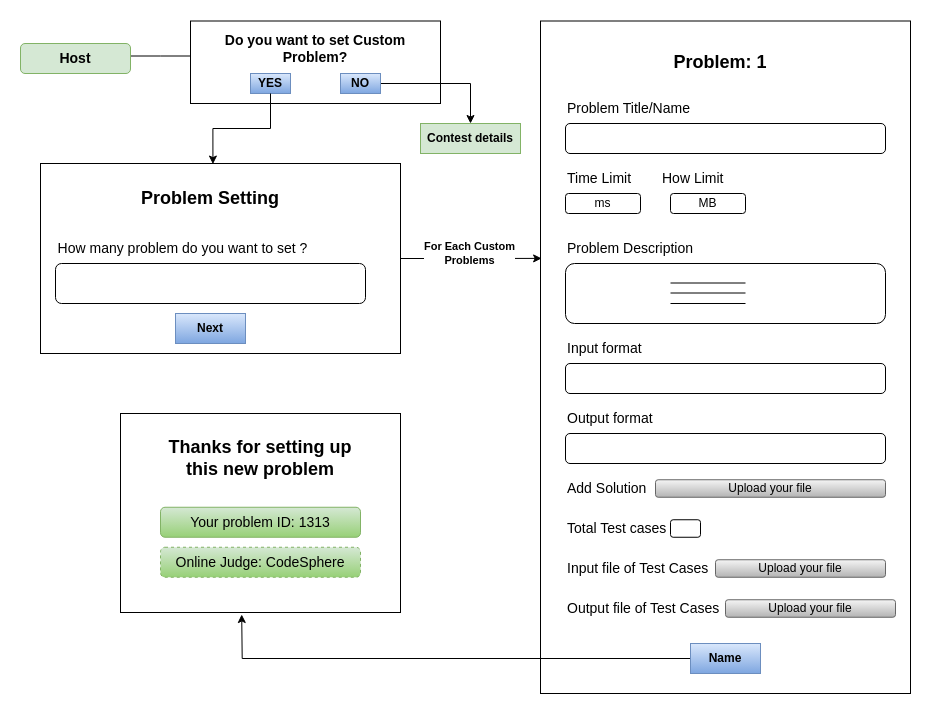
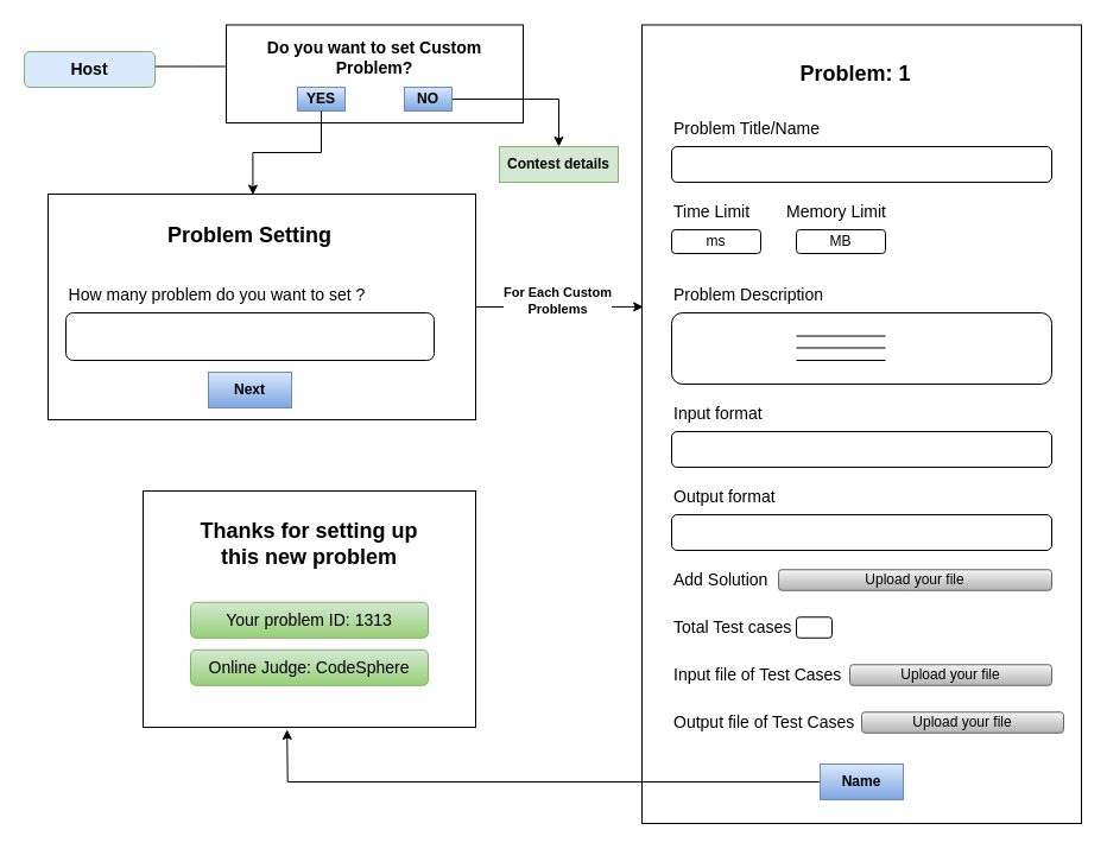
  <mxCell id="0" />
  <mxCell id="1" parent="0" />
  <mxCell id="2" style="edgeStyle=orthogonalEdgeStyle;rounded=0;orthogonalLoop=1;jettySize=auto;html=1;entryX=0;entryY=0.75;entryDx=0;entryDy=0;endArrow=none;" parent="1" source="3" target="5" edge="1"><mxGeometry relative="1" as="geometry"><Array as="points"><mxPoint x="160" y="56" /></Array></mxGeometry></mxCell>
- <mxCell id="3" value="&lt;font style=&quot;font-size: 14px;&quot;&gt;&lt;b&gt;Host&lt;/b&gt;&lt;/font&gt;" style="rounded=1;whiteSpace=wrap;html=1;fillColor=#d5e8d4;strokeColor=#82b366;" parent="1" vertex="1"><mxGeometry x="20" y="43" width="110" height="30" as="geometry" /></mxCell>
+ <mxCell id="3" value="&lt;font style=&quot;font-size: 14px;&quot;&gt;&lt;b&gt;Host&lt;/b&gt;&lt;/font&gt;" style="rounded=1;whiteSpace=wrap;html=1;fillColor=#dae8fc;strokeColor=#82b366;" parent="1" vertex="1"><mxGeometry x="20" y="43" width="110" height="30" as="geometry" /></mxCell>
  <mxCell id="4" value="" style="rounded=0;whiteSpace=wrap;html=1;" parent="1" vertex="1"><mxGeometry x="190" y="20.5" width="250" height="82.5" as="geometry" /></mxCell>
  <mxCell id="5" value="&lt;font style=&quot;font-size: 14px;&quot;&gt;&lt;b&gt;Do you want to set Custom Problem?&lt;/b&gt;&lt;/font&gt;" style="text;html=1;align=center;verticalAlign=middle;whiteSpace=wrap;rounded=0;" parent="1" vertex="1"><mxGeometry x="190" y="33" width="250" height="30" as="geometry" /></mxCell>
  <mxCell id="6" value="&lt;b&gt;YES&lt;/b&gt;" style="rounded=0;whiteSpace=wrap;html=1;fillColor=#dae8fc;strokeColor=#6c8ebf;gradientColor=#7ea6e0;" parent="1" vertex="1"><mxGeometry x="250" y="73" width="40" height="20" as="geometry" /></mxCell>
  <mxCell id="7" style="edgeStyle=orthogonalEdgeStyle;rounded=0;orthogonalLoop=1;jettySize=auto;html=1;entryX=0.5;entryY=0;entryDx=0;entryDy=0;" parent="1" source="8" target="47" edge="1"><mxGeometry relative="1" as="geometry" /></mxCell>
  <mxCell id="8" value="&lt;b&gt;NO&lt;/b&gt;" style="rounded=0;whiteSpace=wrap;html=1;fillColor=#dae8fc;strokeColor=#6c8ebf;gradientColor=#7ea6e0;" parent="1" vertex="1"><mxGeometry x="340" y="73" width="40" height="20" as="geometry" /></mxCell>
  <mxCell id="9" value="" style="rounded=0;whiteSpace=wrap;html=1;" parent="1" vertex="1"><mxGeometry x="40" y="163" width="360" height="190" as="geometry" /></mxCell>
  <mxCell id="10" value="&lt;font style=&quot;font-size: 18px;&quot;&gt;&lt;b&gt;Problem Setting&lt;/b&gt;&lt;/font&gt;" style="text;html=1;align=center;verticalAlign=middle;whiteSpace=wrap;rounded=0;" parent="1" vertex="1"><mxGeometry x="120" y="183" width="180" height="30" as="geometry" /></mxCell>
  <mxCell id="11" value="" style="rounded=1;whiteSpace=wrap;html=1;" parent="1" vertex="1"><mxGeometry x="55" y="263" width="310" height="40" as="geometry" /></mxCell>
  <mxCell id="12" value="&lt;font style=&quot;font-size: 14px;&quot;&gt;How many problem do you want to set ?&lt;/font&gt;" style="text;html=1;align=center;verticalAlign=middle;whiteSpace=wrap;rounded=0;" parent="1" vertex="1"><mxGeometry x="50" y="233" width="265" height="30" as="geometry" /></mxCell>
  <mxCell id="13" value="&lt;b&gt;Next&lt;/b&gt;" style="rounded=0;whiteSpace=wrap;html=1;fillColor=#dae8fc;strokeColor=#6c8ebf;gradientColor=#7ea6e0;" parent="1" vertex="1"><mxGeometry x="175" y="313" width="70" height="30" as="geometry" /></mxCell>
  <mxCell id="14" value="" style="rounded=0;whiteSpace=wrap;html=1;" parent="1" vertex="1"><mxGeometry x="540" y="20.5" width="370" height="672.5" as="geometry" /></mxCell>
  <mxCell id="15" value="&lt;font style=&quot;font-size: 18px;&quot;&gt;&lt;b&gt;Problem: 1&lt;/b&gt;&lt;/font&gt;" style="text;html=1;align=center;verticalAlign=middle;whiteSpace=wrap;rounded=0;" parent="1" vertex="1"><mxGeometry x="630" y="46.75" width="180" height="30" as="geometry" /></mxCell>
  <mxCell id="16" value="" style="rounded=1;whiteSpace=wrap;html=1;" parent="1" vertex="1"><mxGeometry x="565" y="123" width="320" height="30" as="geometry" /></mxCell>
  <mxCell id="17" value="&lt;font style=&quot;font-size: 14px;&quot;&gt;Problem Title/Name&lt;/font&gt;" style="text;html=1;align=left;verticalAlign=middle;whiteSpace=wrap;rounded=0;" parent="1" vertex="1"><mxGeometry x="565" y="93" width="265" height="30" as="geometry" /></mxCell>
  <mxCell id="18" value="ms" style="rounded=1;whiteSpace=wrap;html=1;" parent="1" vertex="1"><mxGeometry x="565" y="193" width="75" height="20" as="geometry" /></mxCell>
  <mxCell id="19" value="&lt;font style=&quot;font-size: 14px;&quot;&gt;Time Limit&lt;/font&gt;" style="text;html=1;align=left;verticalAlign=middle;whiteSpace=wrap;rounded=0;" parent="1" vertex="1"><mxGeometry x="565" y="163" width="265" height="30" as="geometry" /></mxCell>
  <mxCell id="20" value="MB" style="rounded=1;whiteSpace=wrap;html=1;" parent="1" vertex="1"><mxGeometry x="670" y="193" width="75" height="20" as="geometry" /></mxCell>
- <mxCell id="21" value="&lt;font style=&quot;font-size: 14px;&quot;&gt;How Limit&lt;/font&gt;" style="text;html=1;align=left;verticalAlign=middle;whiteSpace=wrap;rounded=0;" parent="1" vertex="1"><mxGeometry x="660" y="163" width="100" height="30" as="geometry" /></mxCell>
+ <mxCell id="21" value="&lt;font style=&quot;font-size: 14px;&quot;&gt;Memory Limit&lt;/font&gt;" style="text;html=1;align=left;verticalAlign=middle;whiteSpace=wrap;rounded=0;" parent="1" vertex="1"><mxGeometry x="660" y="163" width="100" height="30" as="geometry" /></mxCell>
  <mxCell id="22" value="&lt;font style=&quot;font-size: 14px;&quot;&gt;Problem Description&lt;/font&gt;" style="text;html=1;align=left;verticalAlign=middle;whiteSpace=wrap;rounded=0;" parent="1" vertex="1"><mxGeometry x="565" y="233" width="265" height="30" as="geometry" /></mxCell>
  <mxCell id="23" value="" style="rounded=1;whiteSpace=wrap;html=1;" parent="1" vertex="1"><mxGeometry x="565" y="263" width="320" height="60" as="geometry" /></mxCell>
  <mxCell id="24" value="" style="endArrow=none;html=1;rounded=0;" parent="1" edge="1"><mxGeometry width="50" height="50" relative="1" as="geometry"><mxPoint x="745" y="282.5" as="sourcePoint" /><mxPoint x="670" y="282.5" as="targetPoint" /></mxGeometry></mxCell>
  <mxCell id="25" value="" style="endArrow=none;html=1;rounded=0;" parent="1" edge="1"><mxGeometry width="50" height="50" relative="1" as="geometry"><mxPoint x="745" y="292.5" as="sourcePoint" /><mxPoint x="670" y="292.5" as="targetPoint" /></mxGeometry></mxCell>
  <mxCell id="26" value="" style="endArrow=none;html=1;rounded=0;" parent="1" edge="1"><mxGeometry width="50" height="50" relative="1" as="geometry"><mxPoint x="745" y="303" as="sourcePoint" /><mxPoint x="670" y="303" as="targetPoint" /></mxGeometry></mxCell>
  <mxCell id="27" value="&lt;font style=&quot;font-size: 14px;&quot;&gt;Input format&lt;/font&gt;" style="text;html=1;align=left;verticalAlign=middle;whiteSpace=wrap;rounded=0;" parent="1" vertex="1"><mxGeometry x="565" y="333" width="265" height="30" as="geometry" /></mxCell>
  <mxCell id="28" value="" style="rounded=1;whiteSpace=wrap;html=1;" parent="1" vertex="1"><mxGeometry x="565" y="363" width="320" height="30" as="geometry" /></mxCell>
  <mxCell id="29" value="&lt;font style=&quot;font-size: 14px;&quot;&gt;Output format&lt;/font&gt;" style="text;html=1;align=left;verticalAlign=middle;whiteSpace=wrap;rounded=0;" parent="1" vertex="1"><mxGeometry x="565" y="403" width="265" height="30" as="geometry" /></mxCell>
  <mxCell id="30" value="" style="rounded=1;whiteSpace=wrap;html=1;" parent="1" vertex="1"><mxGeometry x="565" y="433" width="320" height="30" as="geometry" /></mxCell>
  <mxCell id="31" value="&lt;font style=&quot;font-size: 14px;&quot;&gt;Add Solution&lt;/font&gt;" style="text;html=1;align=left;verticalAlign=middle;whiteSpace=wrap;rounded=0;" parent="1" vertex="1"><mxGeometry x="565" y="473" width="265" height="30" as="geometry" /></mxCell>
  <mxCell id="32" value="Upload your file" style="rounded=1;whiteSpace=wrap;html=1;fillColor=#f5f5f5;gradientColor=#b3b3b3;strokeColor=#666666;" parent="1" vertex="1"><mxGeometry x="655" y="479.25" width="230" height="17.5" as="geometry" /></mxCell>
  <mxCell id="33" value="&lt;font style=&quot;font-size: 14px;&quot;&gt;Total Test cases&lt;/font&gt;" style="text;html=1;align=left;verticalAlign=middle;whiteSpace=wrap;rounded=0;" parent="1" vertex="1"><mxGeometry x="565" y="513" width="105" height="30" as="geometry" /></mxCell>
  <mxCell id="34" value="" style="rounded=1;whiteSpace=wrap;html=1;" parent="1" vertex="1"><mxGeometry x="670" y="519.25" width="30" height="17.5" as="geometry" /></mxCell>
  <mxCell id="35" value="&lt;span style=&quot;font-size: 14px;&quot;&gt;Input file of Test Cases&lt;/span&gt;" style="text;html=1;align=left;verticalAlign=middle;whiteSpace=wrap;rounded=0;" parent="1" vertex="1"><mxGeometry x="565" y="553" width="145" height="30" as="geometry" /></mxCell>
  <mxCell id="36" value="Upload your file" style="rounded=1;whiteSpace=wrap;html=1;fillColor=#f5f5f5;gradientColor=#b3b3b3;strokeColor=#666666;" parent="1" vertex="1"><mxGeometry x="715" y="559.25" width="170" height="17.5" as="geometry" /></mxCell>
  <mxCell id="37" value="&lt;span style=&quot;font-size: 14px;&quot;&gt;Output file of Test Cases&lt;/span&gt;" style="text;html=1;align=left;verticalAlign=middle;whiteSpace=wrap;rounded=0;" parent="1" vertex="1"><mxGeometry x="565" y="593" width="160" height="30" as="geometry" /></mxCell>
  <mxCell id="38" value="Upload your file" style="rounded=1;whiteSpace=wrap;html=1;fillColor=#f5f5f5;gradientColor=#b3b3b3;strokeColor=#666666;" parent="1" vertex="1"><mxGeometry x="725" y="599.25" width="170" height="17.5" as="geometry" /></mxCell>
  <mxCell id="39" style="edgeStyle=orthogonalEdgeStyle;rounded=0;orthogonalLoop=1;jettySize=auto;html=1;" edge="1" parent="1" source="40"><mxGeometry relative="1" as="geometry"><mxPoint x="241.2" y="614" as="targetPoint" /></mxGeometry></mxCell>
  <mxCell id="40" value="&lt;b&gt;Name&lt;/b&gt;" style="rounded=0;whiteSpace=wrap;html=1;fillColor=#dae8fc;strokeColor=#6c8ebf;gradientColor=#7ea6e0;" parent="1" vertex="1"><mxGeometry x="690" y="643" width="70" height="30" as="geometry" /></mxCell>
  <mxCell id="41" style="edgeStyle=orthogonalEdgeStyle;rounded=0;orthogonalLoop=1;jettySize=auto;html=1;entryX=0.003;entryY=0.353;entryDx=0;entryDy=0;entryPerimeter=0;" parent="1" source="9" target="14" edge="1"><mxGeometry relative="1" as="geometry" /></mxCell>
  <mxCell id="42" value="&lt;b&gt;For Each Custom&lt;/b&gt;&lt;div&gt;&lt;b&gt;Problems&lt;/b&gt;&lt;/div&gt;" style="edgeLabel;html=1;align=center;verticalAlign=middle;resizable=0;points=[];" parent="41" vertex="1" connectable="0"><mxGeometry x="-0.007" y="5" relative="1" as="geometry"><mxPoint x="-1" as="offset" /></mxGeometry></mxCell>
  <mxCell id="43" style="edgeStyle=orthogonalEdgeStyle;rounded=0;orthogonalLoop=1;jettySize=auto;html=1;entryX=0.479;entryY=0.003;entryDx=0;entryDy=0;entryPerimeter=0;" parent="1" source="6" target="9" edge="1"><mxGeometry relative="1" as="geometry" /></mxCell>
  <mxCell id="44" value="" style="rounded=0;whiteSpace=wrap;html=1;" parent="1" vertex="1"><mxGeometry x="120" y="413" width="280" height="199" as="geometry" /></mxCell>
  <mxCell id="45" value="&lt;b&gt;&lt;font style=&quot;font-size: 18px;&quot;&gt;Thanks for setting up this new problem&lt;/font&gt;&lt;/b&gt;" style="text;html=1;align=center;verticalAlign=middle;whiteSpace=wrap;rounded=0;" parent="1" vertex="1"><mxGeometry x="160" y="433" width="200" height="50" as="geometry" /></mxCell>
  <mxCell id="46" value="&lt;font style=&quot;font-size: 14px;&quot;&gt;Your problem ID: 1313&lt;/font&gt;" style="rounded=1;whiteSpace=wrap;html=1;fillColor=#d5e8d4;gradientColor=#97d077;strokeColor=#82b366;" parent="1" vertex="1"><mxGeometry x="160" y="506.75" width="200" height="30" as="geometry" /></mxCell>
  <mxCell id="47" value="&lt;b&gt;Contest details&lt;/b&gt;" style="rounded=0;whiteSpace=wrap;html=1;fillColor=#d5e8d4;strokeColor=#82b366;" parent="1" vertex="1"><mxGeometry x="420" y="123" width="100" height="30" as="geometry" /></mxCell>
- <mxCell id="48" value="&lt;font style=&quot;font-size: 14px;&quot;&gt;Online Judge: CodeSphere&lt;/font&gt;" style="rounded=1;whiteSpace=wrap;html=1;fillColor=#d5e8d4;gradientColor=#97d077;strokeColor=#82b366;dashed=1;" parent="1" vertex="1"><mxGeometry x="160" y="546.75" width="200" height="30" as="geometry" /></mxCell>
+ <mxCell id="48" value="&lt;font style=&quot;font-size: 14px;&quot;&gt;Online Judge: CodeSphere&lt;/font&gt;" style="rounded=1;whiteSpace=wrap;html=1;fillColor=#d5e8d4;gradientColor=#97d077;strokeColor=#82b366;" parent="1" vertex="1"><mxGeometry x="160" y="546.75" width="200" height="30" as="geometry" /></mxCell>
